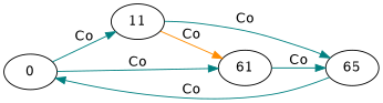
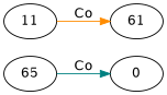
  digraph {
    rankdir=LR
    edge [color=teal]
    n1 [label=0]
    n2 [label=11]
    n3 [label=61]
    n4 [label=65]
-   n1 -> n2 [label=Co]
-   n1 -> n3 [label=Co]
    n2 -> n3 [color=darkorange label=Co]
-   n2 -> n4 [label=Co]
-   n3 -> n4 [label=Co]
    n4 -> n1 [label=Co]
  }
